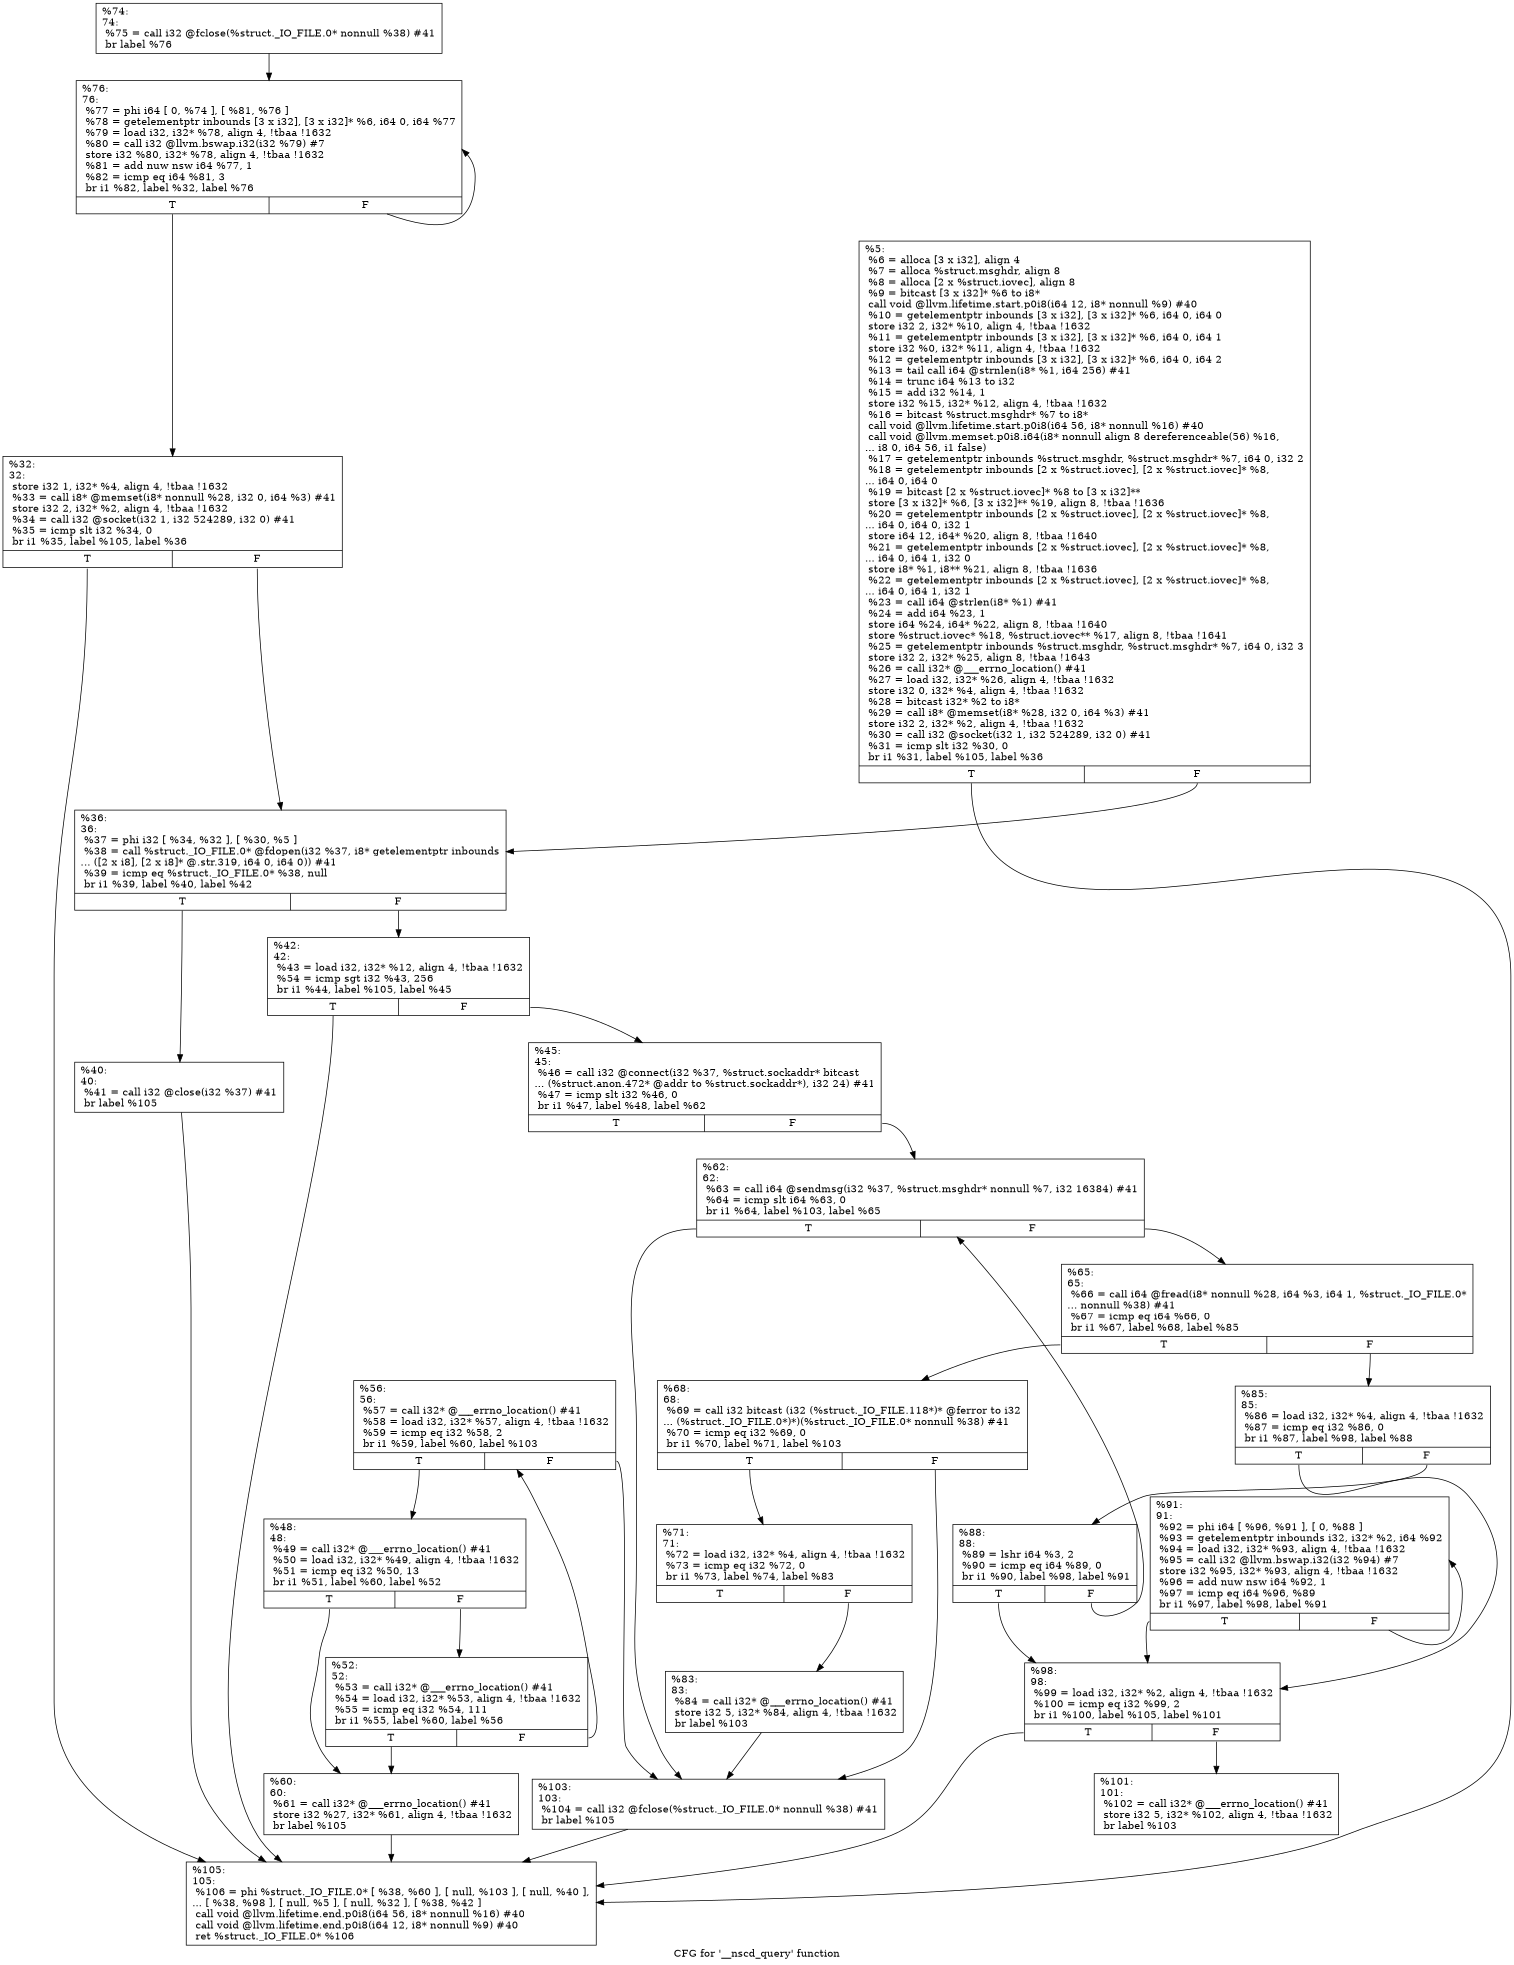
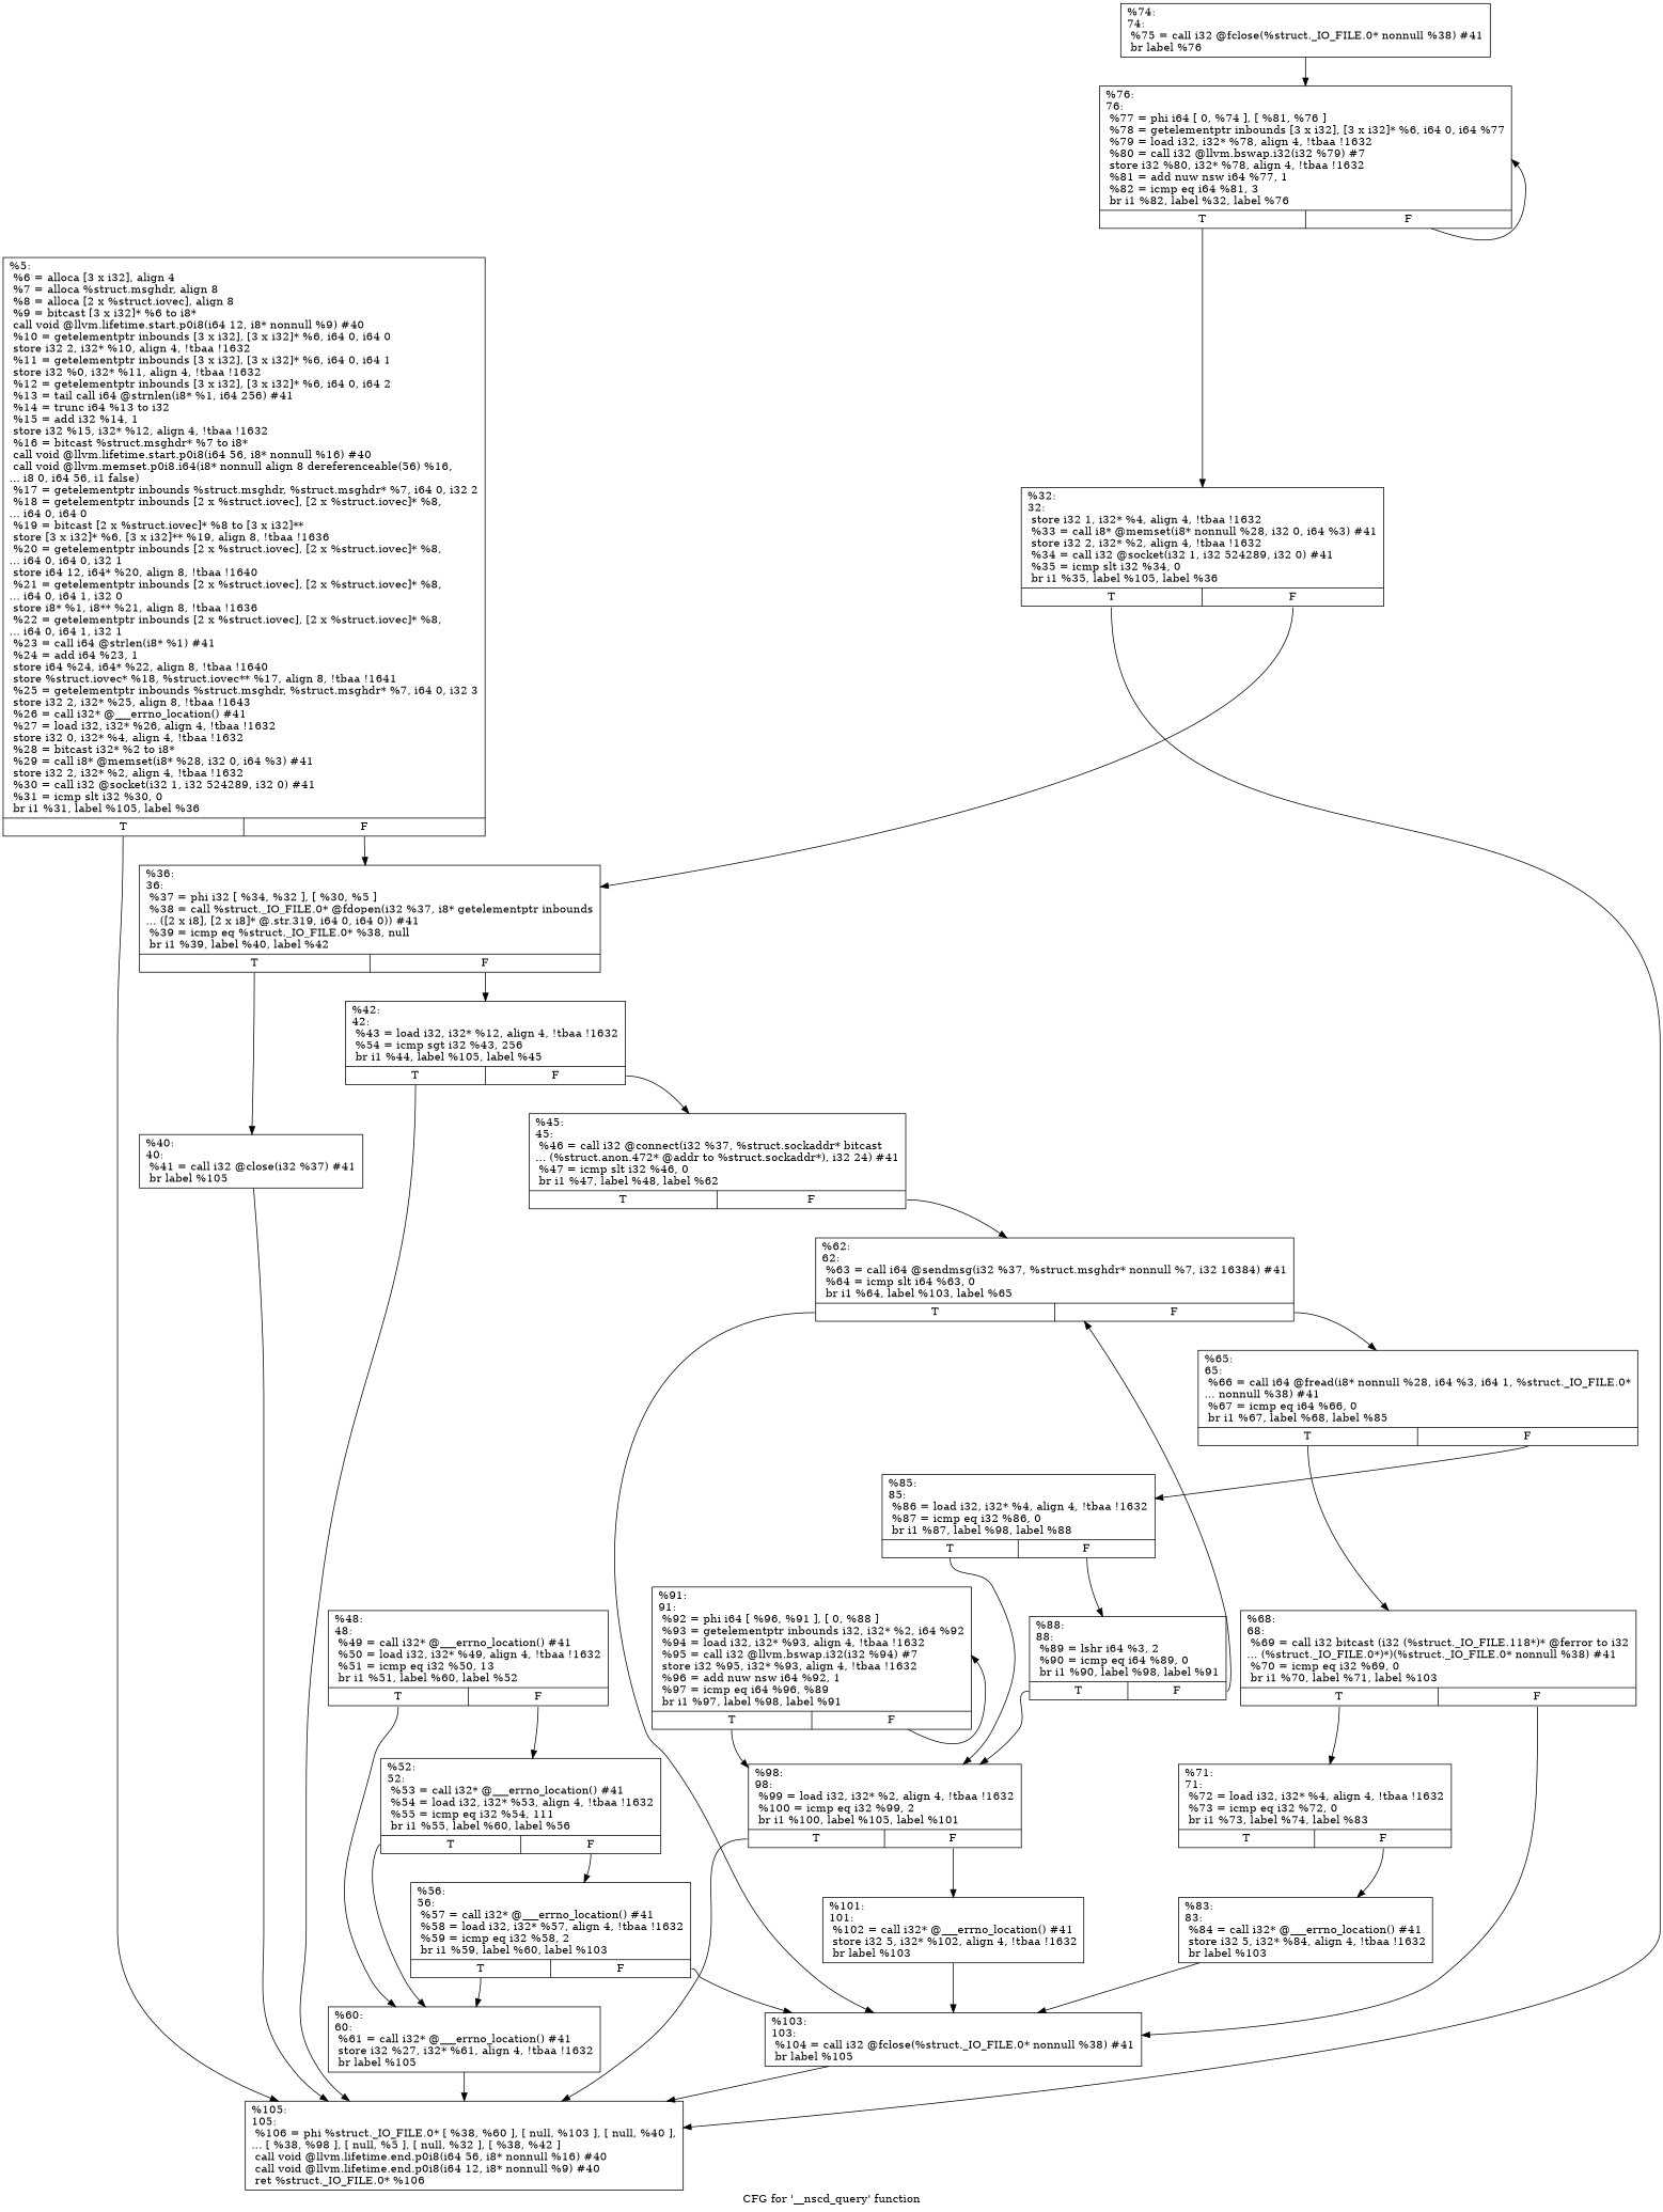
  digraph {
    label="CFG for '__nscd_query' function"
    node [shape=record]
    edge [tailport=s0]
    n1 [label="{%5:\l  %6 = alloca [3 x i32], align 4\l  %7 = alloca %struct.msghdr, align 8\l  %8 = alloca [2 x %struct.iovec], align 8\l  %9 = bitcast [3 x i32]* %6 to i8*\l  call void @llvm.lifetime.start.p0i8(i64 12, i8* nonnull %9) #40\l  %10 = getelementptr inbounds [3 x i32], [3 x i32]* %6, i64 0, i64 0\l  store i32 2, i32* %10, align 4, !tbaa !1632\l  %11 = getelementptr inbounds [3 x i32], [3 x i32]* %6, i64 0, i64 1\l  store i32 %0, i32* %11, align 4, !tbaa !1632\l  %12 = getelementptr inbounds [3 x i32], [3 x i32]* %6, i64 0, i64 2\l  %13 = tail call i64 @strnlen(i8* %1, i64 256) #41\l  %14 = trunc i64 %13 to i32\l  %15 = add i32 %14, 1\l  store i32 %15, i32* %12, align 4, !tbaa !1632\l  %16 = bitcast %struct.msghdr* %7 to i8*\l  call void @llvm.lifetime.start.p0i8(i64 56, i8* nonnull %16) #40\l  call void @llvm.memset.p0i8.i64(i8* nonnull align 8 dereferenceable(56) %16,\l... i8 0, i64 56, i1 false)\l  %17 = getelementptr inbounds %struct.msghdr, %struct.msghdr* %7, i64 0, i32 2\l  %18 = getelementptr inbounds [2 x %struct.iovec], [2 x %struct.iovec]* %8,\l... i64 0, i64 0\l  %19 = bitcast [2 x %struct.iovec]* %8 to [3 x i32]**\l  store [3 x i32]* %6, [3 x i32]** %19, align 8, !tbaa !1636\l  %20 = getelementptr inbounds [2 x %struct.iovec], [2 x %struct.iovec]* %8,\l... i64 0, i64 0, i32 1\l  store i64 12, i64* %20, align 8, !tbaa !1640\l  %21 = getelementptr inbounds [2 x %struct.iovec], [2 x %struct.iovec]* %8,\l... i64 0, i64 1, i32 0\l  store i8* %1, i8** %21, align 8, !tbaa !1636\l  %22 = getelementptr inbounds [2 x %struct.iovec], [2 x %struct.iovec]* %8,\l... i64 0, i64 1, i32 1\l  %23 = call i64 @strlen(i8* %1) #41\l  %24 = add i64 %23, 1\l  store i64 %24, i64* %22, align 8, !tbaa !1640\l  store %struct.iovec* %18, %struct.iovec** %17, align 8, !tbaa !1641\l  %25 = getelementptr inbounds %struct.msghdr, %struct.msghdr* %7, i64 0, i32 3\l  store i32 2, i32* %25, align 8, !tbaa !1643\l  %26 = call i32* @___errno_location() #41\l  %27 = load i32, i32* %26, align 4, !tbaa !1632\l  store i32 0, i32* %4, align 4, !tbaa !1632\l  %28 = bitcast i32* %2 to i8*\l  %29 = call i8* @memset(i8* %28, i32 0, i64 %3) #41\l  store i32 2, i32* %2, align 4, !tbaa !1632\l  %30 = call i32 @socket(i32 1, i32 524289, i32 0) #41\l  %31 = icmp slt i32 %30, 0\l  br i1 %31, label %105, label %36\l|{<s0>T|<s1>F}}"]
    n2 [label="{%105:\l105:                                              \l  %106 = phi %struct._IO_FILE.0* [ %38, %60 ], [ null, %103 ], [ null, %40 ],\l... [ %38, %98 ], [ null, %5 ], [ null, %32 ], [ %38, %42 ]\l  call void @llvm.lifetime.end.p0i8(i64 56, i8* nonnull %16) #40\l  call void @llvm.lifetime.end.p0i8(i64 12, i8* nonnull %9) #40\l  ret %struct._IO_FILE.0* %106\l}"]
    n3 [label="{%36:\l36:                                               \l  %37 = phi i32 [ %34, %32 ], [ %30, %5 ]\l  %38 = call %struct._IO_FILE.0* @fdopen(i32 %37, i8* getelementptr inbounds\l... ([2 x i8], [2 x i8]* @.str.319, i64 0, i64 0)) #41\l  %39 = icmp eq %struct._IO_FILE.0* %38, null\l  br i1 %39, label %40, label %42\l|{<s0>T|<s1>F}}"]
    n4 [label="{%40:\l40:                                               \l  %41 = call i32 @close(i32 %37) #41\l  br label %105\l}"]
    n5 [label="{%42:\l42:                                               \l  %43 = load i32, i32* %12, align 4, !tbaa !1632\l  %54 = icmp sgt i32 %43, 256\l  br i1 %44, label %105, label %45\l|{<s0>T|<s1>F}}"]
    n6 [label="{%45:\l45:                                               \l  %46 = call i32 @connect(i32 %37, %struct.sockaddr* bitcast\l... (%struct.anon.472* @addr to %struct.sockaddr*), i32 24) #41\l  %47 = icmp slt i32 %46, 0\l  br i1 %47, label %48, label %62\l|{<s0>T|<s1>F}}"]
    n7 [label="{%32:\l32:                                               \l  store i32 1, i32* %4, align 4, !tbaa !1632\l  %33 = call i8* @memset(i8* nonnull %28, i32 0, i64 %3) #41\l  store i32 2, i32* %2, align 4, !tbaa !1632\l  %34 = call i32 @socket(i32 1, i32 524289, i32 0) #41\l  %35 = icmp slt i32 %34, 0\l  br i1 %35, label %105, label %36\l|{<s0>T|<s1>F}}"]
    n8 [label="{%62:\l62:                                               \l  %63 = call i64 @sendmsg(i32 %37, %struct.msghdr* nonnull %7, i32 16384) #41\l  %64 = icmp slt i64 %63, 0\l  br i1 %64, label %103, label %65\l|{<s0>T|<s1>F}}"]
    n9 [label="{%48:\l48:                                               \l  %49 = call i32* @___errno_location() #41\l  %50 = load i32, i32* %49, align 4, !tbaa !1632\l  %51 = icmp eq i32 %50, 13\l  br i1 %51, label %60, label %52\l|{<s0>T|<s1>F}}"]
    n10 [label="{%60:\l60:                                               \l  %61 = call i32* @___errno_location() #41\l  store i32 %27, i32* %61, align 4, !tbaa !1632\l  br label %105\l}"]
    n11 [label="{%52:\l52:                                               \l  %53 = call i32* @___errno_location() #41\l  %54 = load i32, i32* %53, align 4, !tbaa !1632\l  %55 = icmp eq i32 %54, 111\l  br i1 %55, label %60, label %56\l|{<s0>T|<s1>F}}"]
    n12 [label="{%103:\l103:                                              \l  %104 = call i32 @fclose(%struct._IO_FILE.0* nonnull %38) #41\l  br label %105\l}"]
    n13 [label="{%65:\l65:                                               \l  %66 = call i64 @fread(i8* nonnull %28, i64 %3, i64 1, %struct._IO_FILE.0*\l... nonnull %38) #41\l  %67 = icmp eq i64 %66, 0\l  br i1 %67, label %68, label %85\l|{<s0>T|<s1>F}}"]
    n14 [label="{%56:\l56:                                               \l  %57 = call i32* @___errno_location() #41\l  %58 = load i32, i32* %57, align 4, !tbaa !1632\l  %59 = icmp eq i32 %58, 2\l  br i1 %59, label %60, label %103\l|{<s0>T|<s1>F}}"]
    n15 [label="{%68:\l68:                                               \l  %69 = call i32 bitcast (i32 (%struct._IO_FILE.118*)* @ferror to i32\l... (%struct._IO_FILE.0*)*)(%struct._IO_FILE.0* nonnull %38) #41\l  %70 = icmp eq i32 %69, 0\l  br i1 %70, label %71, label %103\l|{<s0>T|<s1>F}}"]
    n16 [label="{%85:\l85:                                               \l  %86 = load i32, i32* %4, align 4, !tbaa !1632\l  %87 = icmp eq i32 %86, 0\l  br i1 %87, label %98, label %88\l|{<s0>T|<s1>F}}"]
    n17 [label="{%71:\l71:                                               \l  %72 = load i32, i32* %4, align 4, !tbaa !1632\l  %73 = icmp eq i32 %72, 0\l  br i1 %73, label %74, label %83\l|{<s0>T|<s1>F}}"]
    n18 [label="{%98:\l98:                                               \l  %99 = load i32, i32* %2, align 4, !tbaa !1632\l  %100 = icmp eq i32 %99, 2\l  br i1 %100, label %105, label %101\l|{<s0>T|<s1>F}}"]
    n19 [label="{%88:\l88:                                               \l  %89 = lshr i64 %3, 2\l  %90 = icmp eq i64 %89, 0\l  br i1 %90, label %98, label %91\l|{<s0>T|<s1>F}}"]
    n20 [label="{%83:\l83:                                               \l  %84 = call i32* @___errno_location() #41\l  store i32 5, i32* %84, align 4, !tbaa !1632\l  br label %103\l}"]
    n21 [label="{%101:\l101:                                              \l  %102 = call i32* @___errno_location() #41\l  store i32 5, i32* %102, align 4, !tbaa !1632\l  br label %103\l}"]
    n22 [label="{%74:\l74:                                               \l  %75 = call i32 @fclose(%struct._IO_FILE.0* nonnull %38) #41\l  br label %76\l}"]
    n23 [label="{%76:\l76:                                               \l  %77 = phi i64 [ 0, %74 ], [ %81, %76 ]\l  %78 = getelementptr inbounds [3 x i32], [3 x i32]* %6, i64 0, i64 %77\l  %79 = load i32, i32* %78, align 4, !tbaa !1632\l  %80 = call i32 @llvm.bswap.i32(i32 %79) #7\l  store i32 %80, i32* %78, align 4, !tbaa !1632\l  %81 = add nuw nsw i64 %77, 1\l  %82 = icmp eq i64 %81, 3\l  br i1 %82, label %32, label %76\l|{<s0>T|<s1>F}}"]
    n24 [label="{%91:\l91:                                               \l  %92 = phi i64 [ %96, %91 ], [ 0, %88 ]\l  %93 = getelementptr inbounds i32, i32* %2, i64 %92\l  %94 = load i32, i32* %93, align 4, !tbaa !1632\l  %95 = call i32 @llvm.bswap.i32(i32 %94) #7\l  store i32 %95, i32* %93, align 4, !tbaa !1632\l  %96 = add nuw nsw i64 %92, 1\l  %97 = icmp eq i64 %96, %89\l  br i1 %97, label %98, label %91\l|{<s0>T|<s1>F}}"]
    n1 -> n2
    n1 -> n3 [tailport=s1]
    n3 -> n4
    n3 -> n5 [tailport=s1]
    n4 -> n2
    n5 -> n2
    n5 -> n6 [tailport=s1]
    n6 -> n8 [tailport=s1]
    n7 -> n2
    n7 -> n3 [tailport=s1]
    n8 -> n12
    n8 -> n13 [tailport=s1]
    n9 -> n10
    n9 -> n11 [tailport=s1]
    n10 -> n2
    n11 -> n10
    n11 -> n14 [tailport=s1]
    n12 -> n2
    n13 -> n15
    n13 -> n16 [tailport=s1]
-   n14 -> n9
+   n14 -> n10
    n14 -> n12 [tailport=s1]
    n15 -> n12 [tailport=s1]
    n15 -> n17
    n16 -> n18
    n16 -> n19 [tailport=s1]
    n17 -> n20 [tailport=s1]
    n18 -> n2
    n18 -> n21 [tailport=s1]
    n19 -> n8 [tailport=s1]
    n19 -> n18
    n20 -> n12
+   n21 -> n12
    n22 -> n23
    n23 -> n7
    n23 -> n23 [tailport=s1]
    n24 -> n18
    n24 -> n24 [tailport=s1]
  }
